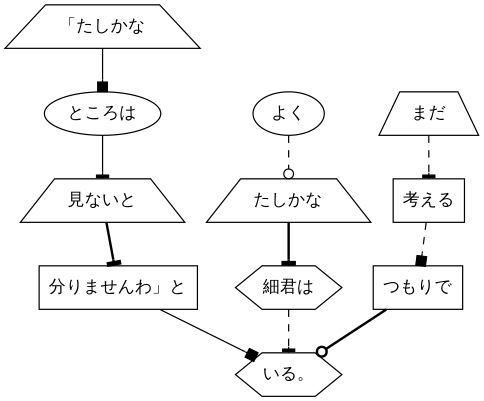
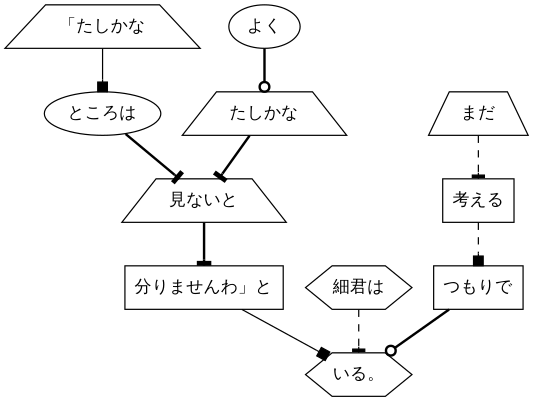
  digraph {
    node [shape=trapezium]
    edge [arrowhead=tee style=bold]
    n1 [label="「たしかな"]
    n2 [label="ところは" shape=ellipse]
    n3 [label="見ないと"]
    n4 [label="分りませんわ」と" shape=box]
    n5 [label="よく" shape=ellipse]
    n6 [label="たしかな"]
    n7 [label="いる。" shape=hexagon]
    n8 [label="細君は" shape=hexagon]
    n9 [label="まだ"]
    n10 [label="考える" shape=box]
    n11 [label="つもりで" shape=box]
    n1 -> n2 [arrowhead=box style=solid]
-   n2 -> n3 [style=solid]
+   n2 -> n3
    n3 -> n4
    n4 -> n7 [arrowhead=box style=solid]
-   n5 -> n6 [arrowhead=odot style=dashed]
-   n6 -> n8
+   n5 -> n6 [arrowhead=odot]
+   n6 -> n3
    n8 -> n7 [style=dashed]
    n9 -> n10 [style=dashed]
    n10 -> n11 [arrowhead=box style=dashed]
    n11 -> n7 [arrowhead=odot]
  }
